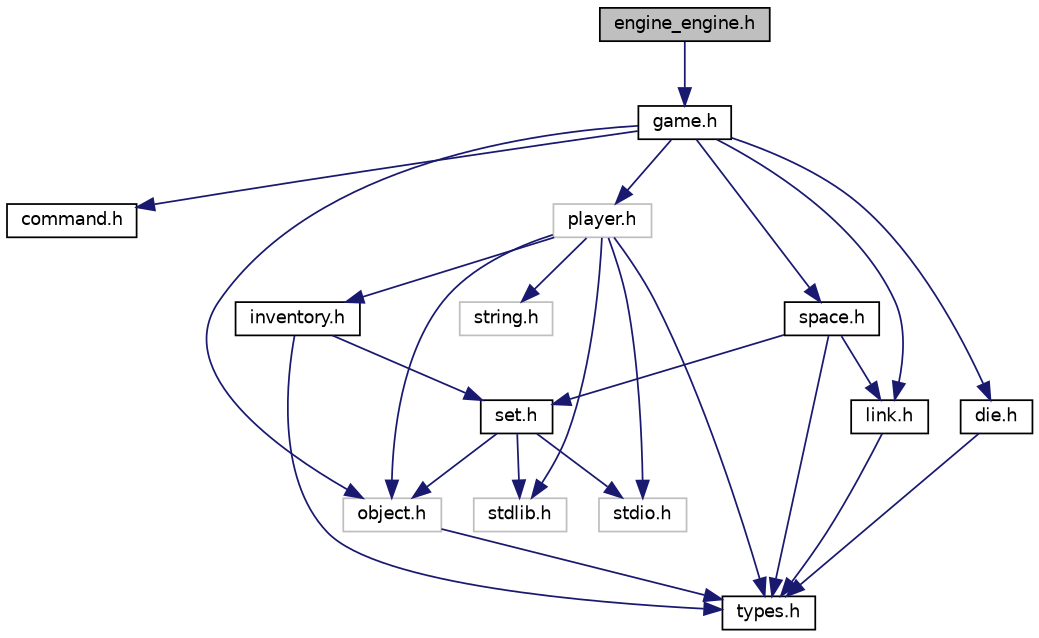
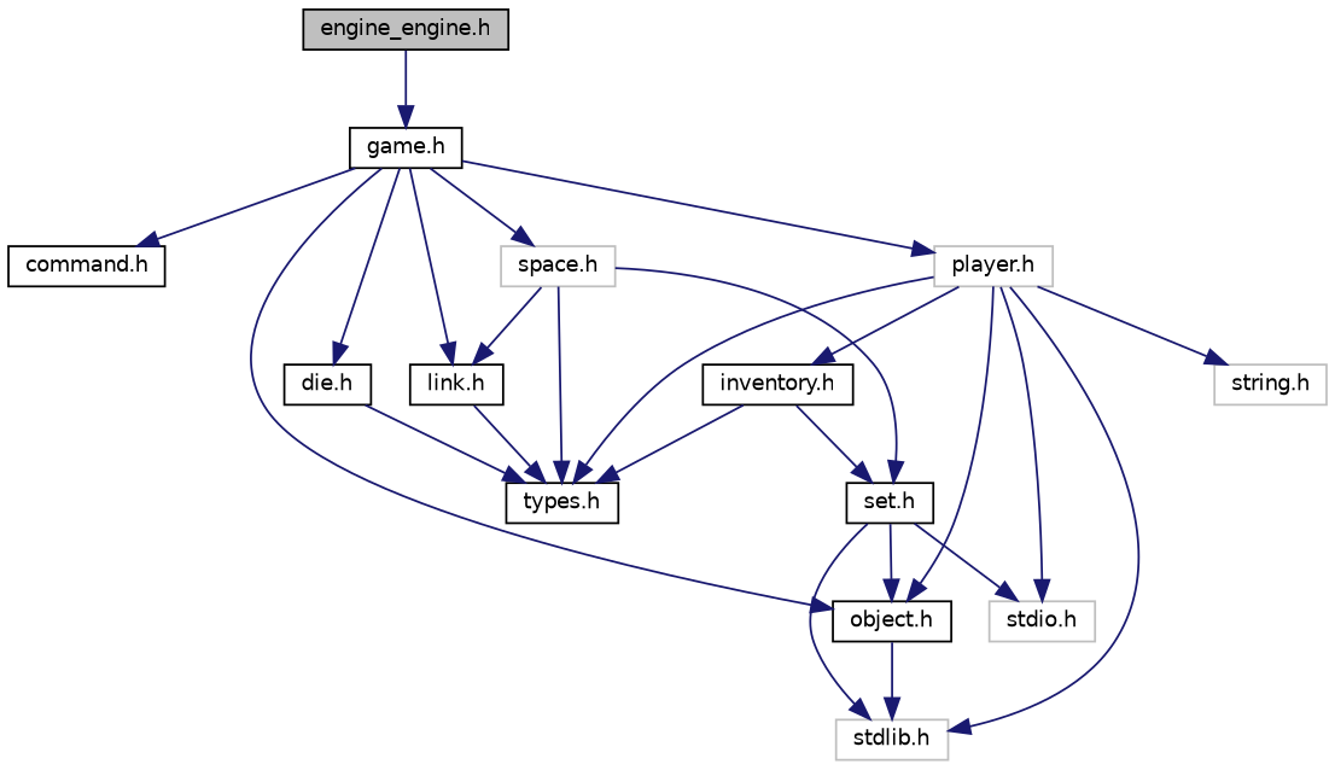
  digraph {
    node [color=black fillcolor=white fontname=Helvetica fontsize=10 shape=record style=filled]
    edge [color=midnightblue fontname=Helvetica fontsize=10 labelfontname=Helvetica labelfontsize=10 style=solid]
    n1 [fillcolor=grey75 fontcolor=black height=0.2 label="engine_engine.h" width=0.4]
    n2 [height=0.2 label="game.h" width=0.4]
    n3 [height=0.2 label="command.h" width=0.4]
-   n4 [height=0.2 label="space.h" width=0.4]
+   n4 [color=grey75 height=0.2 label="space.h" width=0.4]
    n5 [height=0.2 label="link.h" width=0.4]
    n6 [color=grey75 height=0.2 label="player.h" width=0.4]
-   n7 [color=grey75 height=0.2 label="object.h" width=0.4]
+   n7 [height=0.2 label="object.h" width=0.4]
    n8 [height=0.2 label="die.h" width=0.4]
    n9 [height=0.2 label="set.h" width=0.4]
    n10 [height=0.2 label="types.h" width=0.4]
    n11 [color=grey75 height=0.2 label="stdio.h" width=0.4]
    n12 [color=grey75 height=0.2 label="stdlib.h" width=0.4]
    n13 [color=grey75 height=0.2 label="string.h" width=0.4]
    n14 [height=0.2 label="inventory.h" width=0.4]
    n1 -> n2
    n2 -> n3
    n2 -> n4
    n2 -> n5
    n2 -> n6
    n2 -> n7
    n2 -> n8
    n4 -> n5
    n4 -> n9
    n4 -> n10
    n5 -> n10
    n6 -> n7
    n6 -> n10
    n6 -> n11
    n6 -> n12
    n6 -> n13
    n6 -> n14
-   n7 -> n10
+   n7 -> n12
    n8 -> n10
    n9 -> n7
    n9 -> n11
    n9 -> n12
    n14 -> n9
    n14 -> n10
  }
